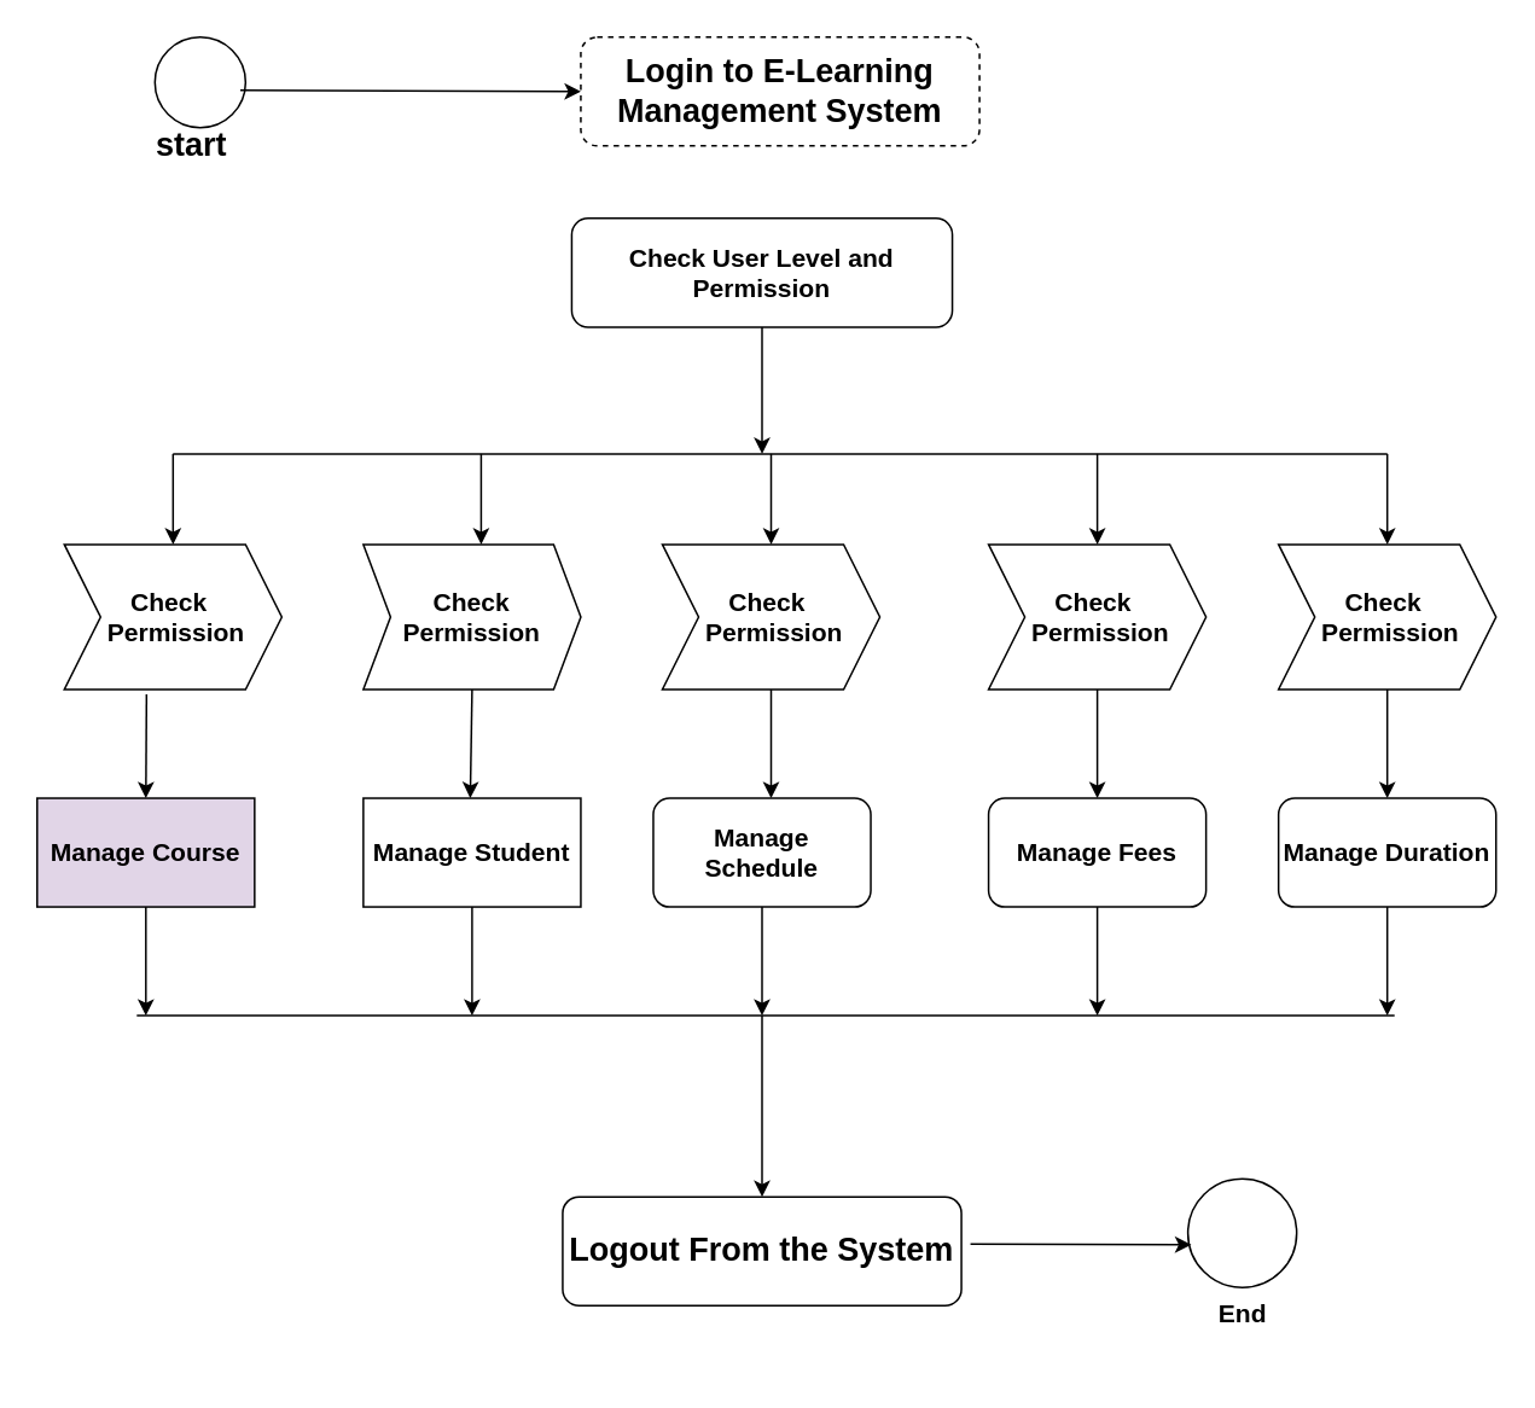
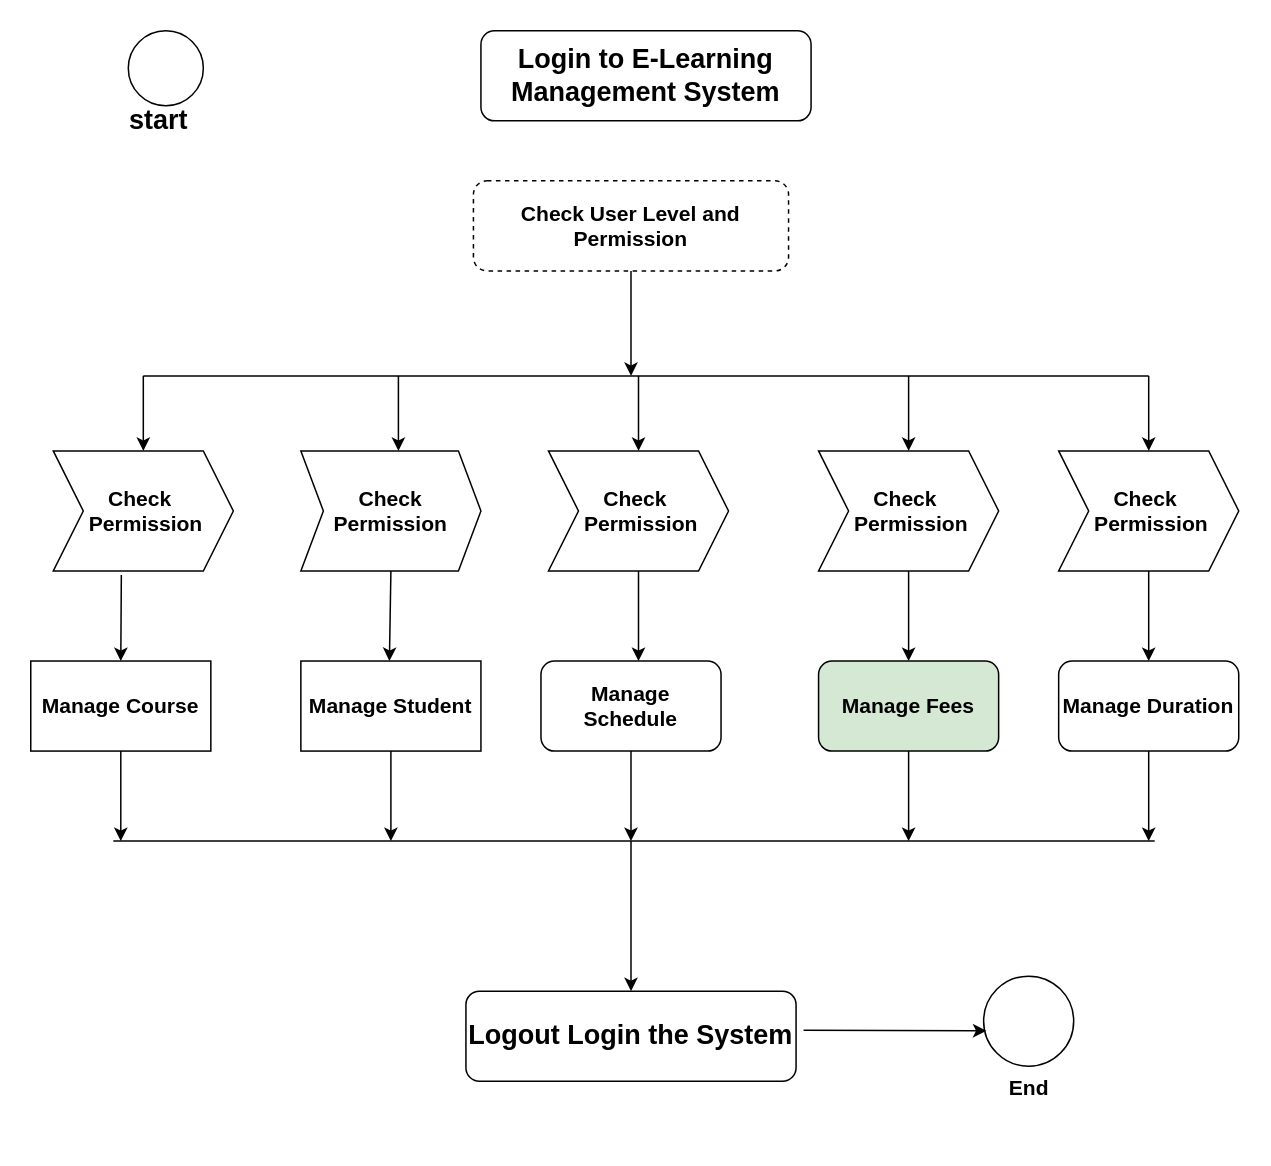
  <mxCell id="0" />
  <mxCell id="1" parent="0" />
  <mxCell id="2" value="&lt;div&gt;&lt;br&gt;&lt;/div&gt;&lt;h3&gt;&lt;br&gt;&lt;/h3&gt;" style="ellipse;whiteSpace=wrap;html=1;aspect=fixed;" vertex="1" parent="1"><mxGeometry x="85" y="20" width="50" height="50" as="geometry" /></mxCell>
  <mxCell id="3" value="&lt;h2&gt;start&lt;/h2&gt;" style="text;html=1;align=center;verticalAlign=middle;resizable=0;points=[];autosize=1;strokeColor=none;fillColor=none;" vertex="1" parent="1"><mxGeometry x="75" y="50" width="60" height="60" as="geometry" /></mxCell>
- <mxCell id="4" value="&lt;h2&gt;Login to E-Learning Management System&lt;/h2&gt;" style="rounded=1;whiteSpace=wrap;html=1;dashed=1;" vertex="1" parent="1"><mxGeometry x="320" y="20" width="220" height="60" as="geometry" /></mxCell>
- <mxCell id="5" value="&lt;h3&gt;Check User Level and Permission&lt;/h3&gt;" style="rounded=1;whiteSpace=wrap;html=1;" vertex="1" parent="1"><mxGeometry x="315" y="120" width="210" height="60" as="geometry" /></mxCell>
+ <mxCell id="4" value="&lt;h2&gt;Login to E-Learning Management System&lt;/h2&gt;" style="rounded=1;whiteSpace=wrap;html=1;" vertex="1" parent="1"><mxGeometry x="320" y="20" width="220" height="60" as="geometry" /></mxCell>
+ <mxCell id="5" value="&lt;h3&gt;Check User Level and Permission&lt;/h3&gt;" style="rounded=1;whiteSpace=wrap;html=1;dashed=1;" vertex="1" parent="1"><mxGeometry x="315" y="120" width="210" height="60" as="geometry" /></mxCell>
  <mxCell id="6" value="" style="endArrow=classic;html=1;rounded=0;exitX=0.5;exitY=1;exitDx=0;exitDy=0;" edge="1" parent="1" source="5"><mxGeometry width="50" height="50" relative="1" as="geometry"><mxPoint x="395" y="240" as="sourcePoint" /><mxPoint x="420" y="250" as="targetPoint" /></mxGeometry></mxCell>
  <mxCell id="7" value="" style="endArrow=none;html=1;rounded=0;" edge="1" parent="1"><mxGeometry width="50" height="50" relative="1" as="geometry"><mxPoint x="95" y="250" as="sourcePoint" /><mxPoint x="765" y="250" as="targetPoint" /></mxGeometry></mxCell>
  <mxCell id="8" value="" style="endArrow=classic;html=1;rounded=0;" edge="1" parent="1"><mxGeometry width="50" height="50" relative="1" as="geometry"><mxPoint x="95" y="250" as="sourcePoint" /><mxPoint x="95" y="300" as="targetPoint" /></mxGeometry></mxCell>
  <mxCell id="9" value="" style="endArrow=classic;html=1;rounded=0;" edge="1" parent="1"><mxGeometry width="50" height="50" relative="1" as="geometry"><mxPoint x="265" y="250" as="sourcePoint" /><mxPoint x="265" y="300" as="targetPoint" /></mxGeometry></mxCell>
  <mxCell id="10" value="" style="endArrow=classic;html=1;rounded=0;" edge="1" parent="1"><mxGeometry width="50" height="50" relative="1" as="geometry"><mxPoint x="425" y="250" as="sourcePoint" /><mxPoint x="425" y="300" as="targetPoint" /></mxGeometry></mxCell>
  <mxCell id="11" value="" style="endArrow=classic;html=1;rounded=0;" edge="1" parent="1"><mxGeometry width="50" height="50" relative="1" as="geometry"><mxPoint x="605" y="250" as="sourcePoint" /><mxPoint x="605" y="300" as="targetPoint" /></mxGeometry></mxCell>
  <mxCell id="12" value="" style="endArrow=classic;html=1;rounded=0;" edge="1" parent="1"><mxGeometry width="50" height="50" relative="1" as="geometry"><mxPoint x="765" y="250" as="sourcePoint" /><mxPoint x="765" y="300" as="targetPoint" /></mxGeometry></mxCell>
  <mxCell id="13" value="&lt;h3&gt;Check&amp;nbsp; &amp;nbsp;Permission&lt;/h3&gt;" style="shape=step;perimeter=stepPerimeter;whiteSpace=wrap;html=1;fixedSize=1;" vertex="1" parent="1"><mxGeometry x="35" y="300" width="120" height="80" as="geometry" /></mxCell>
  <mxCell id="14" value="&lt;h3&gt;&amp;nbsp;Check&amp;nbsp; Permission&lt;/h3&gt;" style="shape=step;perimeter=stepPerimeter;whiteSpace=wrap;html=1;fixedSize=1;size=15;" vertex="1" parent="1"><mxGeometry x="200" y="300" width="120" height="80" as="geometry" /></mxCell>
  <mxCell id="15" value="&lt;h3&gt;Check&amp;nbsp; &amp;nbsp;Permission&lt;/h3&gt;" style="shape=step;perimeter=stepPerimeter;whiteSpace=wrap;html=1;fixedSize=1;" vertex="1" parent="1"><mxGeometry x="365" y="300" width="120" height="80" as="geometry" /></mxCell>
  <mxCell id="16" value="&lt;h3&gt;Check&amp;nbsp; &amp;nbsp;Permission&lt;/h3&gt;" style="shape=step;perimeter=stepPerimeter;whiteSpace=wrap;html=1;fixedSize=1;" vertex="1" parent="1"><mxGeometry x="545" y="300" width="120" height="80" as="geometry" /></mxCell>
  <mxCell id="17" value="&lt;h3&gt;Check&amp;nbsp; &amp;nbsp;Permission&lt;/h3&gt;" style="shape=step;perimeter=stepPerimeter;whiteSpace=wrap;html=1;fixedSize=1;" vertex="1" parent="1"><mxGeometry x="705" y="300" width="120" height="80" as="geometry" /></mxCell>
  <mxCell id="18" value="" style="endArrow=classic;html=1;rounded=0;exitX=0.378;exitY=1.033;exitDx=0;exitDy=0;exitPerimeter=0;" edge="1" parent="1" source="13"><mxGeometry width="50" height="50" relative="1" as="geometry"><mxPoint x="395" y="470" as="sourcePoint" /><mxPoint x="80" y="440" as="targetPoint" /></mxGeometry></mxCell>
  <mxCell id="19" value="" style="endArrow=classic;html=1;rounded=0;exitX=0.5;exitY=1;exitDx=0;exitDy=0;" edge="1" parent="1" source="14"><mxGeometry width="50" height="50" relative="1" as="geometry"><mxPoint x="395" y="470" as="sourcePoint" /><mxPoint x="259" y="440" as="targetPoint" /></mxGeometry></mxCell>
  <mxCell id="20" value="" style="endArrow=classic;html=1;rounded=0;exitX=0.5;exitY=1;exitDx=0;exitDy=0;" edge="1" parent="1" source="15"><mxGeometry width="50" height="50" relative="1" as="geometry"><mxPoint x="395" y="470" as="sourcePoint" /><mxPoint x="425" y="440" as="targetPoint" /></mxGeometry></mxCell>
  <mxCell id="21" value="" style="endArrow=classic;html=1;rounded=0;exitX=0.5;exitY=1;exitDx=0;exitDy=0;" edge="1" parent="1" source="16"><mxGeometry width="50" height="50" relative="1" as="geometry"><mxPoint x="395" y="470" as="sourcePoint" /><mxPoint x="605" y="440" as="targetPoint" /></mxGeometry></mxCell>
  <mxCell id="22" value="" style="endArrow=classic;html=1;rounded=0;exitX=0.5;exitY=1;exitDx=0;exitDy=0;" edge="1" parent="1" source="17"><mxGeometry width="50" height="50" relative="1" as="geometry"><mxPoint x="395" y="470" as="sourcePoint" /><mxPoint x="765" y="440" as="targetPoint" /></mxGeometry></mxCell>
- <mxCell id="23" value="&lt;h3&gt;Manage Course&lt;/h3&gt;" style="rounded=1;whiteSpace=wrap;html=1;arcSize=0;fillColor=#e1d5e7;" vertex="1" parent="1"><mxGeometry x="20" y="440" width="120" height="60" as="geometry" /></mxCell>
+ <mxCell id="23" value="&lt;h3&gt;Manage Course&lt;/h3&gt;" style="rounded=1;whiteSpace=wrap;html=1;arcSize=0;" vertex="1" parent="1"><mxGeometry x="20" y="440" width="120" height="60" as="geometry" /></mxCell>
  <mxCell id="24" value="&lt;h3&gt;Manage Student&lt;/h3&gt;" style="rounded=1;whiteSpace=wrap;html=1;arcSize=0;" vertex="1" parent="1"><mxGeometry x="200" y="440" width="120" height="60" as="geometry" /></mxCell>
  <mxCell id="25" value="&lt;h3&gt;Manage Schedule&lt;/h3&gt;" style="rounded=1;whiteSpace=wrap;html=1;" vertex="1" parent="1"><mxGeometry x="360" y="440" width="120" height="60" as="geometry" /></mxCell>
- <mxCell id="26" value="&lt;h3&gt;Manage Fees&lt;/h3&gt;" style="rounded=1;whiteSpace=wrap;html=1;" vertex="1" parent="1"><mxGeometry x="545" y="440" width="120" height="60" as="geometry" /></mxCell>
+ <mxCell id="26" value="&lt;h3&gt;Manage Fees&lt;/h3&gt;" style="rounded=1;whiteSpace=wrap;html=1;fillColor=#d5e8d4;" vertex="1" parent="1"><mxGeometry x="545" y="440" width="120" height="60" as="geometry" /></mxCell>
  <mxCell id="27" value="&lt;h3&gt;Manage Duration&lt;/h3&gt;" style="rounded=1;whiteSpace=wrap;html=1;" vertex="1" parent="1"><mxGeometry x="705" y="440" width="120" height="60" as="geometry" /></mxCell>
  <mxCell id="28" value="" style="endArrow=classic;html=1;rounded=0;exitX=0.5;exitY=1;exitDx=0;exitDy=0;" edge="1" parent="1" source="23"><mxGeometry width="50" height="50" relative="1" as="geometry"><mxPoint x="265" y="490" as="sourcePoint" /><mxPoint x="80" y="560" as="targetPoint" /></mxGeometry></mxCell>
  <mxCell id="29" value="" style="endArrow=classic;html=1;rounded=0;exitX=0.5;exitY=1;exitDx=0;exitDy=0;" edge="1" parent="1" source="24"><mxGeometry width="50" height="50" relative="1" as="geometry"><mxPoint x="265" y="900" as="sourcePoint" /><mxPoint x="260" y="560" as="targetPoint" /></mxGeometry></mxCell>
  <mxCell id="30" value="" style="endArrow=classic;html=1;rounded=0;exitX=0.5;exitY=1;exitDx=0;exitDy=0;" edge="1" parent="1" source="25"><mxGeometry width="50" height="50" relative="1" as="geometry"><mxPoint x="265" y="740" as="sourcePoint" /><mxPoint x="420" y="560" as="targetPoint" /></mxGeometry></mxCell>
  <mxCell id="31" value="" style="endArrow=classic;html=1;rounded=0;exitX=0.5;exitY=1;exitDx=0;exitDy=0;" edge="1" parent="1" source="26"><mxGeometry width="50" height="50" relative="1" as="geometry"><mxPoint x="265" y="740" as="sourcePoint" /><mxPoint x="605" y="560" as="targetPoint" /></mxGeometry></mxCell>
  <mxCell id="32" value="" style="endArrow=classic;html=1;rounded=0;exitX=0.5;exitY=1;exitDx=0;exitDy=0;" edge="1" parent="1" source="27"><mxGeometry width="50" height="50" relative="1" as="geometry"><mxPoint x="355" y="740" as="sourcePoint" /><mxPoint x="765" y="560" as="targetPoint" /></mxGeometry></mxCell>
  <mxCell id="33" value="" style="endArrow=none;html=1;rounded=0;" edge="1" parent="1"><mxGeometry width="50" height="50" relative="1" as="geometry"><mxPoint x="75" y="560" as="sourcePoint" /><mxPoint x="769" y="560" as="targetPoint" /></mxGeometry></mxCell>
- <mxCell id="34" value="&lt;h2&gt;Logout From the System&lt;/h2&gt;" style="rounded=1;whiteSpace=wrap;html=1;" vertex="1" parent="1"><mxGeometry x="310" y="660" width="220" height="60" as="geometry" /></mxCell>
+ <mxCell id="34" value="&lt;h2&gt;Logout Login the System&lt;/h2&gt;" style="rounded=1;whiteSpace=wrap;html=1;" vertex="1" parent="1"><mxGeometry x="310" y="660" width="220" height="60" as="geometry" /></mxCell>
  <mxCell id="35" value="" style="endArrow=classic;html=1;rounded=0;entryX=0.5;entryY=0;entryDx=0;entryDy=0;" edge="1" parent="1" target="34"><mxGeometry width="50" height="50" relative="1" as="geometry"><mxPoint x="420" y="560" as="sourcePoint" /><mxPoint x="235" y="410" as="targetPoint" /></mxGeometry></mxCell>
  <mxCell id="36" value="" style="ellipse;whiteSpace=wrap;html=1;aspect=fixed;" vertex="1" parent="1"><mxGeometry x="655" y="650" width="60" height="60" as="geometry" /></mxCell>
  <mxCell id="37" value="&lt;h3&gt;End&lt;/h3&gt;" style="text;html=1;align=center;verticalAlign=middle;resizable=0;points=[];autosize=1;strokeColor=none;fillColor=none;" vertex="1" parent="1"><mxGeometry x="660" y="695" width="50" height="60" as="geometry" /></mxCell>
  <mxCell id="38" value="" style="endArrow=classic;html=1;rounded=0;entryX=0.031;entryY=0.607;entryDx=0;entryDy=0;entryPerimeter=0;" edge="1" parent="1" target="36"><mxGeometry width="50" height="50" relative="1" as="geometry"><mxPoint x="535" y="686" as="sourcePoint" /><mxPoint x="465" y="560" as="targetPoint" /></mxGeometry></mxCell>
- <mxCell id="39" value="" style="endArrow=classic;html=1;rounded=0;exitX=0.952;exitY=-0.012;exitDx=0;exitDy=0;exitPerimeter=0;entryX=0;entryY=0.5;entryDx=0;entryDy=0;" edge="1" parent="1" source="3" target="4"><mxGeometry width="50" height="50" relative="1" as="geometry"><mxPoint x="135" y="350" as="sourcePoint" /><mxPoint x="185" y="300" as="targetPoint" /></mxGeometry></mxCell>
